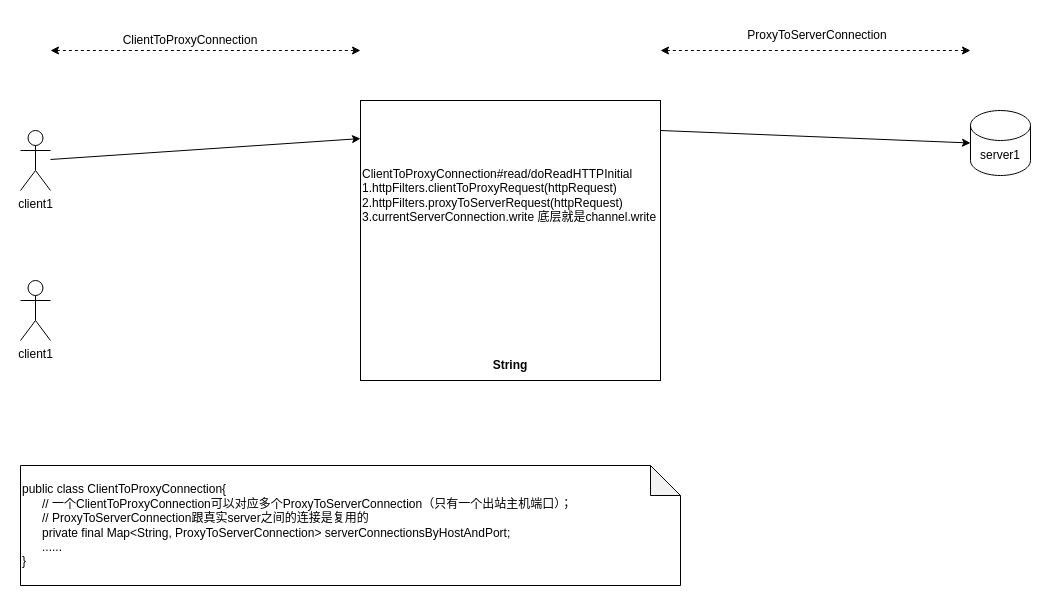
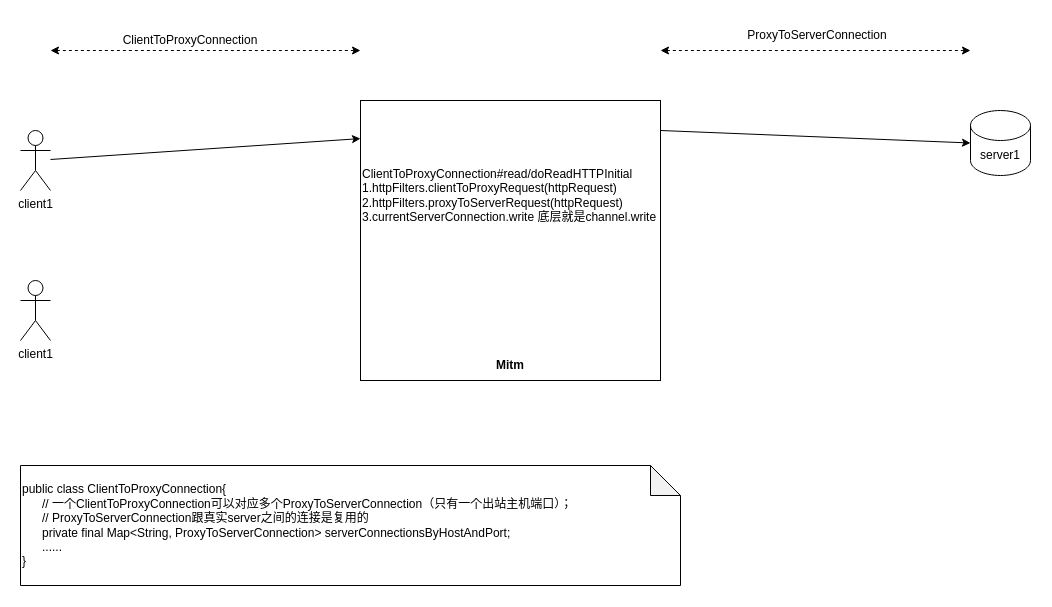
  <mxCell id="0" />
  <mxCell id="1" parent="0" />
  <mxCell id="2" value="" style="rounded=0;whiteSpace=wrap;html=1;" vertex="1" parent="1"><mxGeometry x="360" y="100" width="300" height="280" as="geometry" /></mxCell>
- <mxCell id="3" value="&lt;b&gt;String&lt;/b&gt;" style="text;html=1;strokeColor=none;fillColor=none;align=center;verticalAlign=middle;whiteSpace=wrap;rounded=0;" vertex="1" parent="1"><mxGeometry x="480" y="350" width="60" height="30" as="geometry" /></mxCell>
+ <mxCell id="3" value="&lt;b&gt;Mitm&lt;/b&gt;" style="text;html=1;strokeColor=none;fillColor=none;align=center;verticalAlign=middle;whiteSpace=wrap;rounded=0;" vertex="1" parent="1"><mxGeometry x="480" y="350" width="60" height="30" as="geometry" /></mxCell>
  <mxCell id="4" style="rounded=0;orthogonalLoop=1;jettySize=auto;html=1;entryX=0;entryY=0.136;entryDx=0;entryDy=0;entryPerimeter=0;" edge="1" parent="1" source="5" target="2"><mxGeometry relative="1" as="geometry" /></mxCell>
  <mxCell id="5" value="client1" style="shape=umlActor;verticalLabelPosition=bottom;verticalAlign=top;html=1;outlineConnect=0;" vertex="1" parent="1"><mxGeometry y="130" width="30" height="60" as="geometry" x="20" /></mxCell>
  <mxCell id="6" value="client1" style="shape=umlActor;verticalLabelPosition=bottom;verticalAlign=top;html=1;outlineConnect=0;" vertex="1" parent="1"><mxGeometry y="280" width="30" height="60" as="geometry" x="20" /></mxCell>
  <mxCell id="7" value="" style="endArrow=classic;startArrow=classic;html=1;rounded=0;dashed=1;" edge="1" parent="1"><mxGeometry width="50" height="50" relative="1" as="geometry"><mxPoint x="50" y="50" as="sourcePoint" /><mxPoint x="360" y="50" as="targetPoint" /></mxGeometry></mxCell>
  <mxCell id="8" value="" style="endArrow=classic;startArrow=classic;html=1;rounded=0;dashed=1;" edge="1" parent="1"><mxGeometry width="50" height="50" relative="1" as="geometry"><mxPoint x="660" y="50" as="sourcePoint" /><mxPoint x="970" y="50" as="targetPoint" /></mxGeometry></mxCell>
  <mxCell id="9" value="server1" style="shape=cylinder3;whiteSpace=wrap;html=1;boundedLbl=1;backgroundOutline=1;size=15;" vertex="1" parent="1"><mxGeometry x="970" y="110" width="60" height="65" as="geometry" /></mxCell>
  <mxCell id="10" value="ClientToProxyConnection" style="text;html=1;strokeColor=none;fillColor=none;align=center;verticalAlign=middle;whiteSpace=wrap;rounded=0;" vertex="1" parent="1"><mxGeometry x="160" y="25" width="60" height="30" as="geometry" /></mxCell>
  <mxCell id="11" value="ProxyToServerConnection" style="text;html=1;strokeColor=none;fillColor=none;align=center;verticalAlign=middle;whiteSpace=wrap;rounded=0;" vertex="1" parent="1"><mxGeometry x="787" y="20" width="60" height="30" as="geometry" /></mxCell>
  <mxCell id="12" value="public class ClientToProxyConnection{&lt;br&gt;&amp;nbsp; &amp;nbsp; &amp;nbsp; // 一个ClientToProxyConnection可以对应多个ProxyToServerConnection（只有一个出站主机端口）；&lt;br&gt;&amp;nbsp; &amp;nbsp; &amp;nbsp; // ProxyToServerConnection跟真实server之间的连接是复用的&lt;br&gt;&amp;nbsp; &amp;nbsp; &amp;nbsp; private final Map&amp;lt;String, ProxyToServerConnection&amp;gt; serverConnectionsByHostAndPort;&lt;br&gt;&amp;nbsp; &amp;nbsp; &amp;nbsp; ......&lt;br&gt;}" style="shape=note;whiteSpace=wrap;html=1;backgroundOutline=1;darkOpacity=0.05;align=left;" vertex="1" parent="1"><mxGeometry y="465" width="660" height="120" as="geometry" x="20" /></mxCell>
  <mxCell id="13" style="rounded=0;orthogonalLoop=1;jettySize=auto;html=1;entryX=0;entryY=0.5;entryDx=0;entryDy=0;entryPerimeter=0;" edge="1" parent="1" target="9"><mxGeometry relative="1" as="geometry"><mxPoint x="660" y="130" as="sourcePoint" /><mxPoint x="970" y="109" as="targetPoint" /></mxGeometry></mxCell>
  <mxCell id="14" value="&lt;div&gt;ClientToProxyConnection#read/doReadHTTPInitial&lt;br&gt;&lt;/div&gt;&lt;div&gt;1.httpFilters.clientToProxyRequest(httpRequest)&lt;/div&gt;&lt;div&gt;2.httpFilters.proxyToServerRequest(httpRequest)&lt;/div&gt;&lt;div&gt;3.currentServerConnection.write 底层就是channel.write&lt;/div&gt;" style="text;html=1;strokeColor=none;fillColor=none;align=left;verticalAlign=middle;whiteSpace=wrap;rounded=0;" vertex="1" parent="1"><mxGeometry x="360" y="180" width="300" height="30" as="geometry" /></mxCell>
